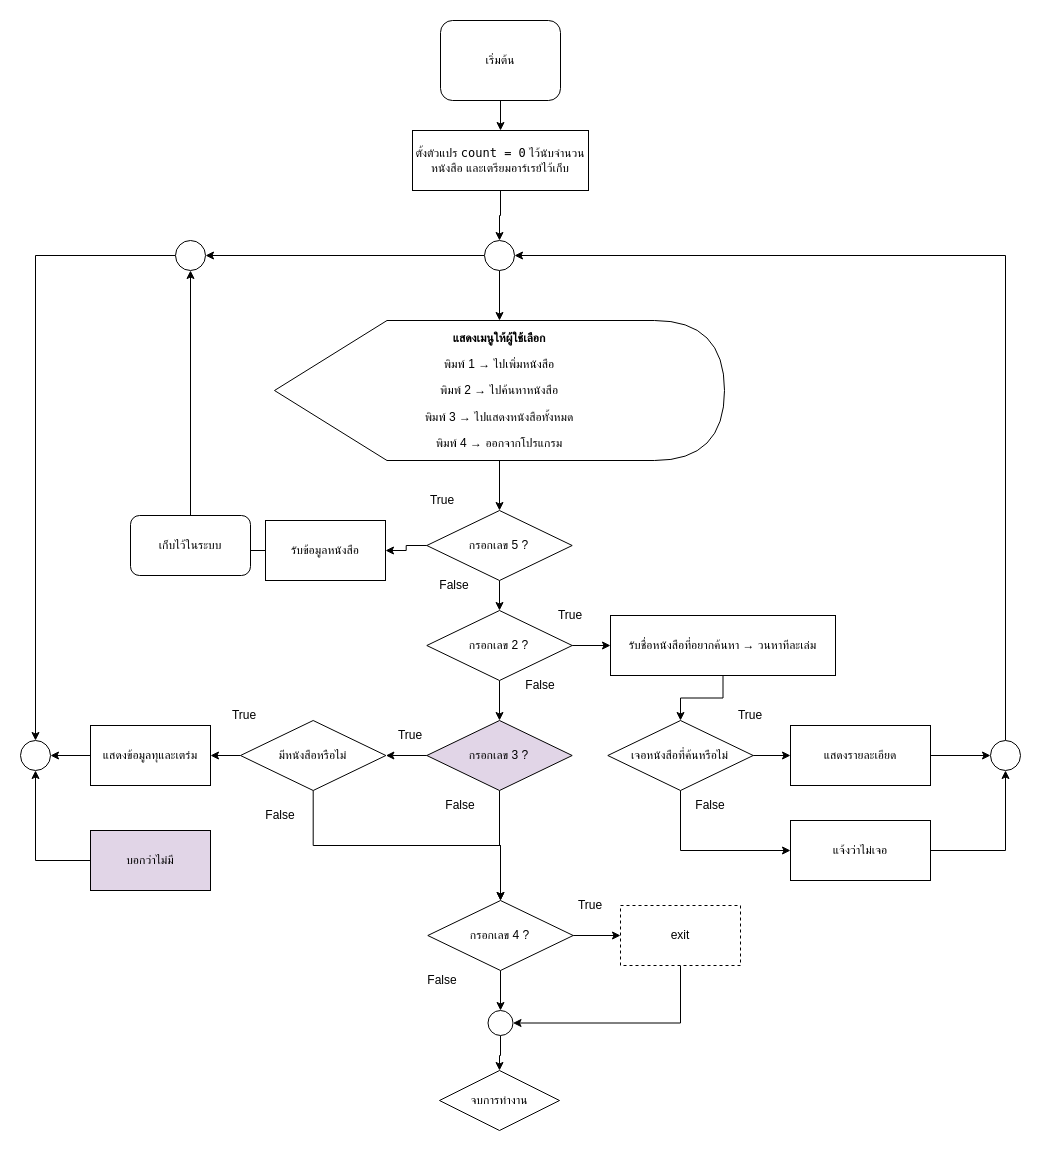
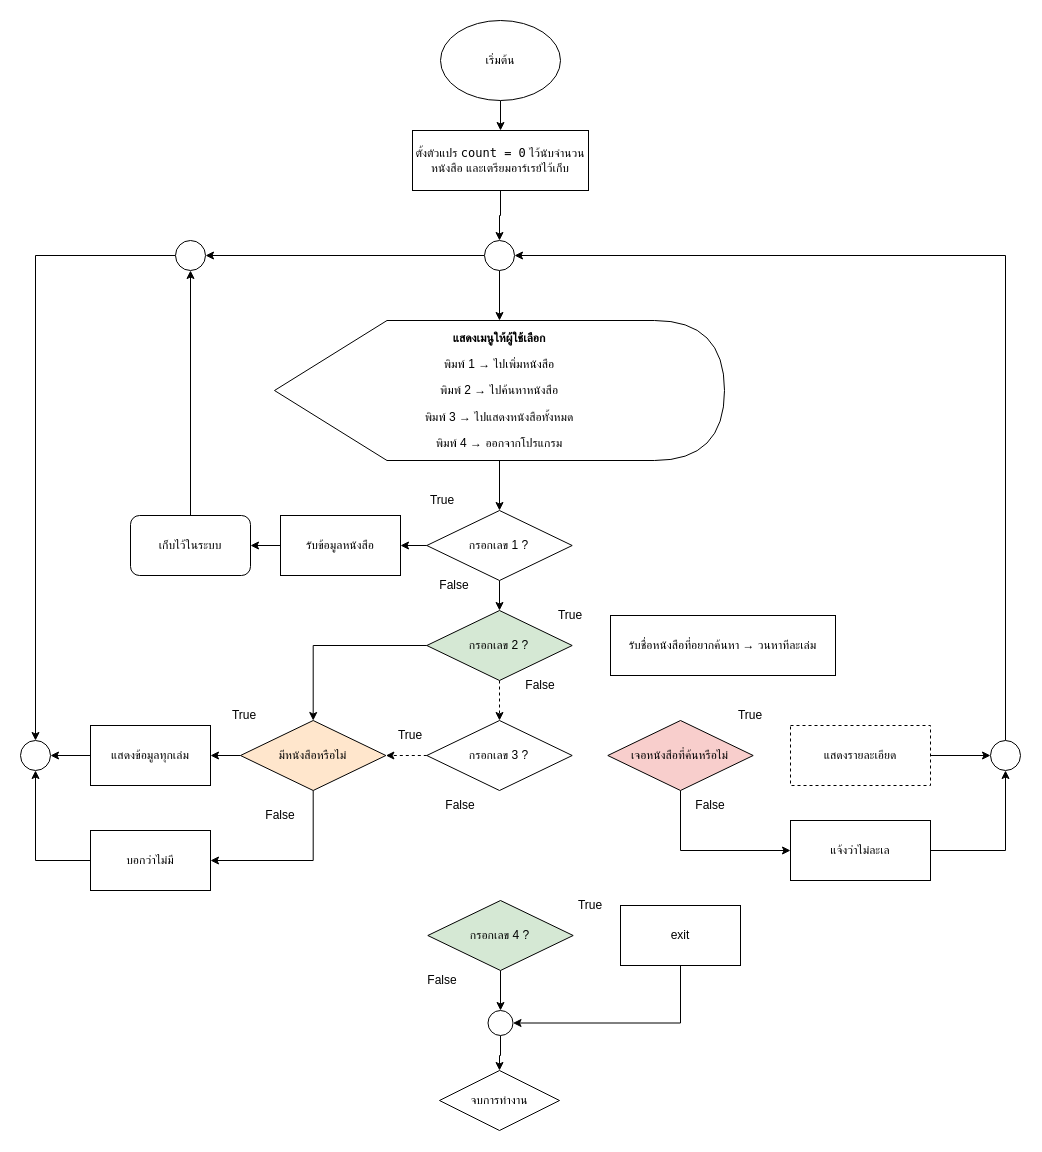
  <mxCell id="0" />
  <mxCell id="1" parent="0" />
  <mxCell id="2" value="" style="edgeStyle=orthogonalEdgeStyle;rounded=0;orthogonalLoop=1;jettySize=auto;html=1;" edge="1" parent="1" source="3" target="5"><mxGeometry relative="1" as="geometry" /></mxCell>
- <mxCell id="3" value="เริ่มต้น" style="whiteSpace=wrap;html=1;rounded=1;" vertex="1" parent="1"><mxGeometry x="440" y="20" width="120" height="80" as="geometry" /></mxCell>
+ <mxCell id="3" value="เริ่มต้น" style="ellipse;whiteSpace=wrap;html=1;" vertex="1" parent="1"><mxGeometry x="440" y="20" width="120" height="80" as="geometry" /></mxCell>
  <mxCell id="4" value="" style="edgeStyle=orthogonalEdgeStyle;rounded=0;orthogonalLoop=1;jettySize=auto;html=1;" edge="1" parent="1" source="5" target="17"><mxGeometry relative="1" as="geometry" /></mxCell>
  <mxCell id="5" value="ตั้งตัวแปร &lt;code data-end=&quot;1737&quot; data-start=&quot;1726&quot;&gt;count = 0&lt;/code&gt; ไว้นับจำนวนหนังสือ และเตรียมอาร์เรย์ไว้เก็บ" style="rounded=0;whiteSpace=wrap;html=1;" vertex="1" parent="1"><mxGeometry x="412" y="130" width="176" height="60" as="geometry" /></mxCell>
  <mxCell id="6" value="" style="edgeStyle=orthogonalEdgeStyle;rounded=0;orthogonalLoop=1;jettySize=auto;html=1;" edge="1" parent="1" source="7" target="10"><mxGeometry relative="1" as="geometry" /></mxCell>
  <mxCell id="7" value="&lt;p data-end=&quot;1818&quot; data-start=&quot;1787&quot;&gt; &lt;strong data-end=&quot;1816&quot; data-start=&quot;1790&quot;&gt;แสดงเมนูให้ผู้ใช้เลือก&lt;/strong&gt;&lt;/p&gt;&lt;p data-end=&quot;1818&quot; data-start=&quot;1787&quot;&gt;&lt;span style=&quot;background-color: transparent; color: light-dark(rgb(0, 0, 0), rgb(255, 255, 255));&quot;&gt;พิมพ์ 1 → ไปเพิ่มหนังสือ&lt;/span&gt;&lt;/p&gt;&lt;p data-end=&quot;1818&quot; data-start=&quot;1787&quot;&gt;&lt;span style=&quot;background-color: transparent; color: light-dark(rgb(0, 0, 0), rgb(255, 255, 255));&quot;&gt;พิมพ์ 2 → ไปค้นหาหนังสือ&lt;/span&gt;&lt;/p&gt;&lt;p data-end=&quot;1818&quot; data-start=&quot;1787&quot;&gt;&lt;span style=&quot;background-color: transparent; color: light-dark(rgb(0, 0, 0), rgb(255, 255, 255));&quot;&gt;พิมพ์ 3 → ไปแสดงหนังสือทั้งหมด&lt;/span&gt;&lt;/p&gt;&lt;p data-end=&quot;1818&quot; data-start=&quot;1787&quot;&gt;&lt;span style=&quot;background-color: transparent; color: light-dark(rgb(0, 0, 0), rgb(255, 255, 255));&quot;&gt;พิมพ์ 4 → ออกจากโปรแกรม&lt;/span&gt;&lt;/p&gt;" style="shape=display;whiteSpace=wrap;html=1;" vertex="1" parent="1"><mxGeometry x="274" y="320" width="450" height="140" as="geometry" /></mxCell>
  <mxCell id="8" value="" style="edgeStyle=orthogonalEdgeStyle;rounded=0;orthogonalLoop=1;jettySize=auto;html=1;" edge="1" parent="1" source="10" target="12"><mxGeometry relative="1" as="geometry" /></mxCell>
  <mxCell id="9" value="" style="edgeStyle=orthogonalEdgeStyle;rounded=0;orthogonalLoop=1;jettySize=auto;html=1;" edge="1" parent="1" source="10" target="20"><mxGeometry relative="1" as="geometry" /></mxCell>
- <mxCell id="10" value="กรอกเลข 5 ?" style="rhombus;whiteSpace=wrap;html=1;" vertex="1" parent="1"><mxGeometry x="426.31" y="510" width="145.38" height="70" as="geometry" /></mxCell>
+ <mxCell id="10" value="กรอกเลข 1 ?" style="rhombus;whiteSpace=wrap;html=1;" vertex="1" parent="1"><mxGeometry x="426.31" y="510" width="145.38" height="70" as="geometry" /></mxCell>
  <mxCell id="11" value="" style="edgeStyle=orthogonalEdgeStyle;rounded=0;orthogonalLoop=1;jettySize=auto;html=1;" edge="1" parent="1" source="12" target="14"><mxGeometry relative="1" as="geometry" /></mxCell>
- <mxCell id="12" value="รับข้อมูลหนังสือ" style="rounded=0;whiteSpace=wrap;html=1;" vertex="1" parent="1"><mxGeometry x="265" y="520" width="120" height="60" as="geometry" /></mxCell>
+ <mxCell id="12" value="รับข้อมูลหนังสือ" style="rounded=0;whiteSpace=wrap;html=1;" vertex="1" parent="1"><mxGeometry x="280" y="515" width="120" height="60" as="geometry" /></mxCell>
  <mxCell id="13" style="edgeStyle=orthogonalEdgeStyle;rounded=0;orthogonalLoop=1;jettySize=auto;html=1;entryX=0.5;entryY=1;entryDx=0;entryDy=0;" edge="1" parent="1" source="14" target="48"><mxGeometry relative="1" as="geometry" /></mxCell>
  <mxCell id="14" value="เก็บไว้ในระบบ" style="whiteSpace=wrap;html=1;rounded=1;" vertex="1" parent="1"><mxGeometry x="130" y="515" width="120" height="60" as="geometry" /></mxCell>
  <mxCell id="15" value="" style="edgeStyle=orthogonalEdgeStyle;rounded=0;orthogonalLoop=1;jettySize=auto;html=1;" edge="1" parent="1" source="17" target="7"><mxGeometry relative="1" as="geometry" /></mxCell>
  <mxCell id="16" style="edgeStyle=orthogonalEdgeStyle;rounded=0;orthogonalLoop=1;jettySize=auto;html=1;entryX=1;entryY=0.5;entryDx=0;entryDy=0;" edge="1" parent="1" source="17" target="48"><mxGeometry relative="1" as="geometry" /></mxCell>
  <mxCell id="17" value="" style="ellipse;whiteSpace=wrap;html=1;aspect=fixed;" vertex="1" parent="1"><mxGeometry x="484" y="240" width="30" height="30" as="geometry" /></mxCell>
- <mxCell id="18" value="" style="edgeStyle=orthogonalEdgeStyle;rounded=0;orthogonalLoop=1;jettySize=auto;html=1;" edge="1" parent="1" source="20" target="22"><mxGeometry relative="1" as="geometry" /></mxCell>
- <mxCell id="19" value="" style="edgeStyle=orthogonalEdgeStyle;rounded=0;orthogonalLoop=1;jettySize=auto;html=1;" edge="1" parent="1" source="20" target="34"><mxGeometry relative="1" as="geometry" /></mxCell>
- <mxCell id="20" value="กรอกเลข 2 ?" style="rhombus;whiteSpace=wrap;html=1;" vertex="1" parent="1"><mxGeometry x="426.31" y="610" width="145.38" height="70" as="geometry" /></mxCell>
- <mxCell id="21" value="" style="edgeStyle=orthogonalEdgeStyle;rounded=0;orthogonalLoop=1;jettySize=auto;html=1;" edge="1" parent="1" source="22" target="25"><mxGeometry relative="1" as="geometry" /></mxCell>
+ <mxCell id="18" value="" style="edgeStyle=orthogonalEdgeStyle;rounded=0;orthogonalLoop=1;jettySize=auto;html=1;" edge="1" parent="1" source="20" target="37"><mxGeometry relative="1" as="geometry" /></mxCell>
+ <mxCell id="19" value="" style="edgeStyle=orthogonalEdgeStyle;rounded=0;orthogonalLoop=1;jettySize=auto;html=1;dashed=1;" edge="1" parent="1" source="20" target="34"><mxGeometry relative="1" as="geometry" /></mxCell>
+ <mxCell id="20" value="กรอกเลข 2 ?" style="rhombus;whiteSpace=wrap;html=1;fillColor=#d5e8d4;" vertex="1" parent="1"><mxGeometry x="426.31" y="610" width="145.38" height="70" as="geometry" /></mxCell>
  <mxCell id="22" value="รับชื่อหนังสือที่อยากค้นหา → วนหาทีละเล่ม" style="rounded=0;whiteSpace=wrap;html=1;" vertex="1" parent="1"><mxGeometry x="610" y="615" width="225" height="60" as="geometry" /></mxCell>
  <mxCell id="23" style="edgeStyle=orthogonalEdgeStyle;rounded=0;orthogonalLoop=1;jettySize=auto;html=1;entryX=0;entryY=0.5;entryDx=0;entryDy=0;exitX=0.5;exitY=1;exitDx=0;exitDy=0;" edge="1" parent="1" source="25" target="27"><mxGeometry relative="1" as="geometry" /></mxCell>
- <mxCell id="24" value="" style="edgeStyle=orthogonalEdgeStyle;rounded=0;orthogonalLoop=1;jettySize=auto;html=1;" edge="1" parent="1" source="25" target="29"><mxGeometry relative="1" as="geometry" /></mxCell>
- <mxCell id="25" value="เจอหนังสือที่ค้นหรือไม่" style="rhombus;whiteSpace=wrap;html=1;" vertex="1" parent="1"><mxGeometry x="607.31" y="720" width="145.38" height="70" as="geometry" /></mxCell>
+ <mxCell id="25" value="เจอหนังสือที่ค้นหรือไม่" style="rhombus;whiteSpace=wrap;html=1;fillColor=#f8cecc;" vertex="1" parent="1"><mxGeometry x="607.31" y="720" width="145.38" height="70" as="geometry" /></mxCell>
  <mxCell id="26" style="edgeStyle=orthogonalEdgeStyle;rounded=0;orthogonalLoop=1;jettySize=auto;html=1;entryX=0.5;entryY=1;entryDx=0;entryDy=0;" edge="1" parent="1" source="27" target="31"><mxGeometry relative="1" as="geometry" /></mxCell>
- <mxCell id="27" value="แจ้งว่าไม่เจอ" style="rounded=0;whiteSpace=wrap;html=1;" vertex="1" parent="1"><mxGeometry x="790" y="820" width="140" height="60" as="geometry" /></mxCell>
+ <mxCell id="27" value="แจ้งว่าไม่ละเล" style="rounded=0;whiteSpace=wrap;html=1;" vertex="1" parent="1"><mxGeometry x="790" y="820" width="140" height="60" as="geometry" /></mxCell>
  <mxCell id="28" value="" style="edgeStyle=orthogonalEdgeStyle;rounded=0;orthogonalLoop=1;jettySize=auto;html=1;" edge="1" parent="1" source="29" target="31"><mxGeometry relative="1" as="geometry" /></mxCell>
- <mxCell id="29" value="แสดงรายละเอียด" style="rounded=0;whiteSpace=wrap;html=1;" vertex="1" parent="1"><mxGeometry x="790" y="725" width="140" height="60" as="geometry" /></mxCell>
+ <mxCell id="29" value="แสดงรายละเอียด" style="rounded=0;whiteSpace=wrap;html=1;dashed=1;" vertex="1" parent="1"><mxGeometry x="790" y="725" width="140" height="60" as="geometry" /></mxCell>
  <mxCell id="30" style="edgeStyle=orthogonalEdgeStyle;rounded=0;orthogonalLoop=1;jettySize=auto;html=1;entryX=1;entryY=0.5;entryDx=0;entryDy=0;" edge="1" parent="1" source="31" target="17"><mxGeometry relative="1" as="geometry"><Array as="points"><mxPoint x="1005" y="255" /></Array></mxGeometry></mxCell>
  <mxCell id="31" value="" style="ellipse;whiteSpace=wrap;html=1;aspect=fixed;" vertex="1" parent="1"><mxGeometry x="990" y="740" width="30" height="30" as="geometry" /></mxCell>
- <mxCell id="32" value="" style="edgeStyle=orthogonalEdgeStyle;rounded=0;orthogonalLoop=1;jettySize=auto;html=1;" edge="1" parent="1" source="34" target="37"><mxGeometry relative="1" as="geometry" /></mxCell>
- <mxCell id="33" value="" style="edgeStyle=orthogonalEdgeStyle;rounded=0;orthogonalLoop=1;jettySize=auto;html=1;" edge="1" parent="1" source="34" target="45"><mxGeometry relative="1" as="geometry" /></mxCell>
- <mxCell id="34" value="กรอกเลข 3 ?" style="rhombus;whiteSpace=wrap;html=1;fillColor=#e1d5e7;" vertex="1" parent="1"><mxGeometry x="426.31" y="720" width="145.38" height="70" as="geometry" /></mxCell>
- <mxCell id="35" value="" style="edgeStyle=orthogonalEdgeStyle;rounded=0;orthogonalLoop=1;jettySize=auto;html=1;exitX=0.5;exitY=1;exitDx=0;exitDy=0;" edge="1" parent="1" source="37" target="45"><mxGeometry relative="1" as="geometry" /></mxCell>
+ <mxCell id="32" value="" style="edgeStyle=orthogonalEdgeStyle;rounded=0;orthogonalLoop=1;jettySize=auto;html=1;dashed=1;" edge="1" parent="1" source="34" target="37"><mxGeometry relative="1" as="geometry" /></mxCell>
+ <mxCell id="34" value="กรอกเลข 3 ?" style="rhombus;whiteSpace=wrap;html=1;" vertex="1" parent="1"><mxGeometry x="426.31" y="720" width="145.38" height="70" as="geometry" /></mxCell>
+ <mxCell id="35" value="" style="edgeStyle=orthogonalEdgeStyle;rounded=0;orthogonalLoop=1;jettySize=auto;html=1;exitX=0.5;exitY=1;exitDx=0;exitDy=0;entryX=1;entryY=0.5;entryDx=0;entryDy=0;" edge="1" parent="1" source="37" target="39"><mxGeometry relative="1" as="geometry" /></mxCell>
  <mxCell id="36" value="" style="edgeStyle=orthogonalEdgeStyle;rounded=0;orthogonalLoop=1;jettySize=auto;html=1;" edge="1" parent="1" source="37" target="41"><mxGeometry relative="1" as="geometry" /></mxCell>
- <mxCell id="37" value="มีหนังสือหรือไม่" style="rhombus;whiteSpace=wrap;html=1;" vertex="1" parent="1"><mxGeometry x="240" y="720" width="145.38" height="70" as="geometry" /></mxCell>
+ <mxCell id="37" value="มีหนังสือหรือไม่" style="rhombus;whiteSpace=wrap;html=1;fillColor=#ffe6cc;" vertex="1" parent="1"><mxGeometry x="240" y="720" width="145.38" height="70" as="geometry" /></mxCell>
  <mxCell id="38" style="edgeStyle=orthogonalEdgeStyle;rounded=0;orthogonalLoop=1;jettySize=auto;html=1;entryX=0.5;entryY=1;entryDx=0;entryDy=0;" edge="1" parent="1" source="39" target="42"><mxGeometry relative="1" as="geometry" /></mxCell>
- <mxCell id="39" value="บอกว่าไม่มี" style="rounded=0;whiteSpace=wrap;html=1;fillColor=#e1d5e7;" vertex="1" parent="1"><mxGeometry x="90" y="830" width="120" height="60" as="geometry" /></mxCell>
+ <mxCell id="39" value="บอกว่าไม่มี" style="rounded=0;whiteSpace=wrap;html=1;" vertex="1" parent="1"><mxGeometry x="90" y="830" width="120" height="60" as="geometry" /></mxCell>
  <mxCell id="40" value="" style="edgeStyle=orthogonalEdgeStyle;rounded=0;orthogonalLoop=1;jettySize=auto;html=1;" edge="1" parent="1" source="41" target="42"><mxGeometry relative="1" as="geometry" /></mxCell>
- <mxCell id="41" value="แสดงข้อมูลทุและเตร่ม" style="rounded=0;whiteSpace=wrap;html=1;" vertex="1" parent="1"><mxGeometry x="90" y="725" width="120" height="60" as="geometry" /></mxCell>
+ <mxCell id="41" value="แสดงข้อมูลทุกเล่ม" style="rounded=0;whiteSpace=wrap;html=1;" vertex="1" parent="1"><mxGeometry x="90" y="725" width="120" height="60" as="geometry" /></mxCell>
  <mxCell id="42" value="" style="ellipse;whiteSpace=wrap;html=1;aspect=fixed;" vertex="1" parent="1"><mxGeometry x="20" y="740" width="30" height="30" as="geometry" /></mxCell>
- <mxCell id="43" value="" style="edgeStyle=orthogonalEdgeStyle;rounded=0;orthogonalLoop=1;jettySize=auto;html=1;" edge="1" parent="1" source="45" target="58"><mxGeometry relative="1" as="geometry" /></mxCell>
  <mxCell id="44" value="" style="edgeStyle=orthogonalEdgeStyle;rounded=0;orthogonalLoop=1;jettySize=auto;html=1;" edge="1" parent="1" source="45" target="62"><mxGeometry relative="1" as="geometry" /></mxCell>
- <mxCell id="45" value="กรอกเลข 4 ?" style="rhombus;whiteSpace=wrap;html=1;" vertex="1" parent="1"><mxGeometry x="427.31" y="900" width="145.38" height="70" as="geometry" /></mxCell>
+ <mxCell id="45" value="กรอกเลข 4 ?" style="rhombus;whiteSpace=wrap;html=1;fillColor=#d5e8d4;" vertex="1" parent="1"><mxGeometry x="427.31" y="900" width="145.38" height="70" as="geometry" /></mxCell>
  <mxCell id="46" value="จบการทำงาน" style="rhombus;whiteSpace=wrap;html=1;" vertex="1" parent="1"><mxGeometry x="439" y="1070" width="120" height="60" as="geometry" /></mxCell>
  <mxCell id="47" style="edgeStyle=orthogonalEdgeStyle;rounded=0;orthogonalLoop=1;jettySize=auto;html=1;entryX=0.5;entryY=0;entryDx=0;entryDy=0;" edge="1" parent="1" source="48" target="42"><mxGeometry relative="1" as="geometry" /></mxCell>
  <mxCell id="48" value="" style="ellipse;whiteSpace=wrap;html=1;aspect=fixed;" vertex="1" parent="1"><mxGeometry x="175" y="240" width="30" height="30" as="geometry" /></mxCell>
  <mxCell id="49" value="True" style="text;html=1;align=center;verticalAlign=middle;whiteSpace=wrap;rounded=0;" vertex="1" parent="1"><mxGeometry x="380" y="720" width="60" height="30" as="geometry" /></mxCell>
  <mxCell id="50" value="True" style="text;html=1;align=center;verticalAlign=middle;whiteSpace=wrap;rounded=0;" vertex="1" parent="1"><mxGeometry x="540" y="600" width="60" height="30" as="geometry" /></mxCell>
  <mxCell id="51" value="True" style="text;html=1;align=center;verticalAlign=middle;whiteSpace=wrap;rounded=0;" vertex="1" parent="1"><mxGeometry x="412" y="485" width="60" height="30" as="geometry" /></mxCell>
  <mxCell id="52" value="True" style="text;html=1;align=center;verticalAlign=middle;whiteSpace=wrap;rounded=0;" vertex="1" parent="1"><mxGeometry x="214" y="700" width="60" height="30" as="geometry" /></mxCell>
  <mxCell id="53" value="False" style="text;html=1;align=center;verticalAlign=middle;whiteSpace=wrap;rounded=0;" vertex="1" parent="1"><mxGeometry x="250" y="800" width="60" height="30" as="geometry" /></mxCell>
  <mxCell id="54" value="True" style="text;html=1;align=center;verticalAlign=middle;whiteSpace=wrap;rounded=0;" vertex="1" parent="1"><mxGeometry x="720" y="700" width="60" height="30" as="geometry" /></mxCell>
  <mxCell id="55" value="False" style="text;html=1;align=center;verticalAlign=middle;whiteSpace=wrap;rounded=0;" vertex="1" parent="1"><mxGeometry x="680" y="790" width="60" height="30" as="geometry" /></mxCell>
  <mxCell id="56" value="False" style="text;html=1;align=center;verticalAlign=middle;whiteSpace=wrap;rounded=0;" vertex="1" parent="1"><mxGeometry x="430" y="790" width="60" height="30" as="geometry" /></mxCell>
  <mxCell id="57" style="edgeStyle=orthogonalEdgeStyle;rounded=0;orthogonalLoop=1;jettySize=auto;html=1;entryX=1;entryY=0.5;entryDx=0;entryDy=0;" edge="1" parent="1" source="58" target="62"><mxGeometry relative="1" as="geometry"><Array as="points"><mxPoint x="680" y="1023" /></Array></mxGeometry></mxCell>
- <mxCell id="58" value="exit" style="rounded=0;whiteSpace=wrap;html=1;dashed=1;" vertex="1" parent="1"><mxGeometry x="620" y="905" width="120" height="60" as="geometry" /></mxCell>
+ <mxCell id="58" value="exit" style="rounded=0;whiteSpace=wrap;html=1;" vertex="1" parent="1"><mxGeometry x="620" y="905" width="120" height="60" as="geometry" /></mxCell>
  <mxCell id="59" value="False" style="text;html=1;align=center;verticalAlign=middle;whiteSpace=wrap;rounded=0;" vertex="1" parent="1"><mxGeometry x="412" y="965" width="60" height="30" as="geometry" /></mxCell>
  <mxCell id="60" value="True" style="text;html=1;align=center;verticalAlign=middle;whiteSpace=wrap;rounded=0;" vertex="1" parent="1"><mxGeometry x="560" y="890" width="60" height="30" as="geometry" /></mxCell>
  <mxCell id="61" value="" style="edgeStyle=orthogonalEdgeStyle;rounded=0;orthogonalLoop=1;jettySize=auto;html=1;" edge="1" parent="1" source="62" target="46"><mxGeometry relative="1" as="geometry" /></mxCell>
  <mxCell id="62" value="" style="ellipse;whiteSpace=wrap;html=1;aspect=fixed;" vertex="1" parent="1"><mxGeometry x="487.5" y="1010" width="25" height="25" as="geometry" /></mxCell>
  <mxCell id="63" value="False" style="text;html=1;align=center;verticalAlign=middle;whiteSpace=wrap;rounded=0;" vertex="1" parent="1"><mxGeometry x="510" y="670" width="60" height="30" as="geometry" /></mxCell>
  <mxCell id="64" value="False" style="text;html=1;align=center;verticalAlign=middle;whiteSpace=wrap;rounded=0;" vertex="1" parent="1"><mxGeometry x="424" y="570" width="60" height="30" as="geometry" /></mxCell>
